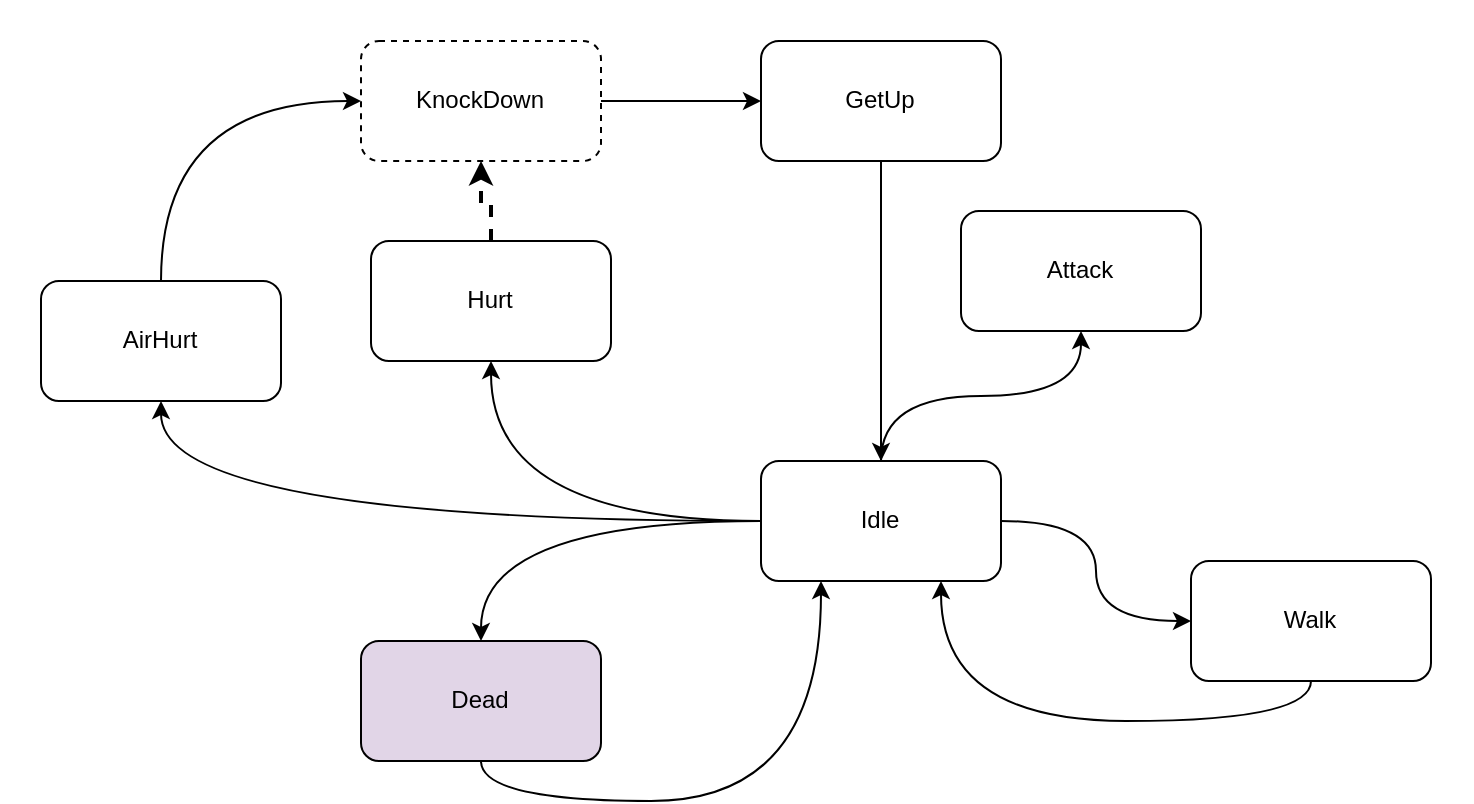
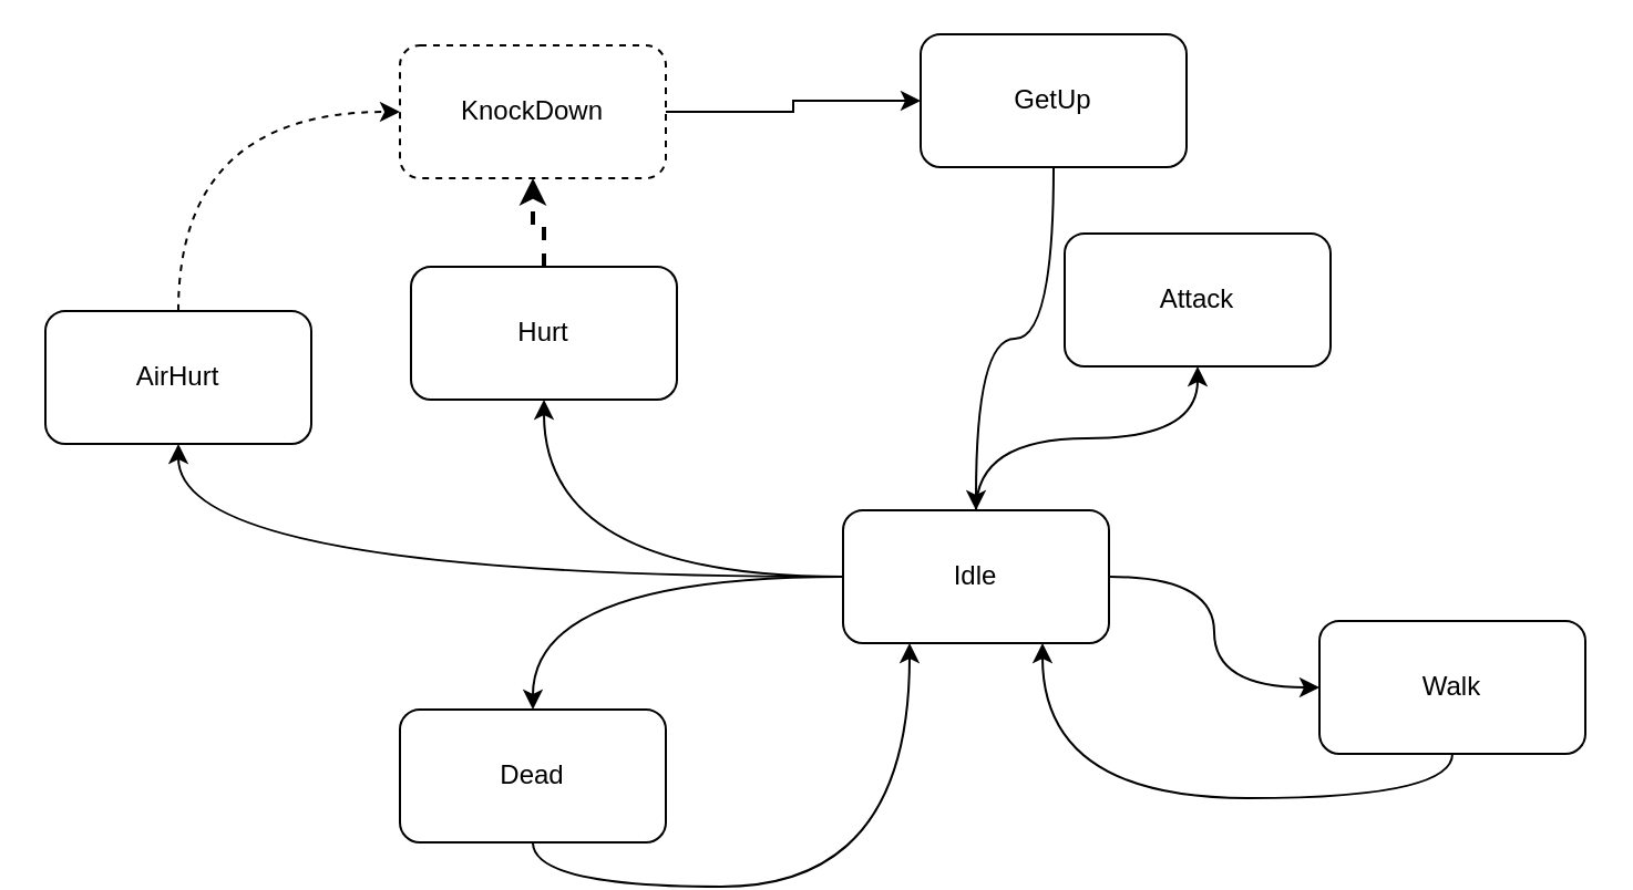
  <mxCell id="0" />
  <mxCell id="1" parent="0" />
  <mxCell id="2" style="edgeStyle=orthogonalEdgeStyle;orthogonalLoop=1;jettySize=auto;html=1;entryX=0.5;entryY=1;entryDx=0;entryDy=0;curved=1;" edge="1" parent="1" source="5" target="8"><mxGeometry relative="1" as="geometry" /></mxCell>
  <mxCell id="3" style="edgeStyle=orthogonalEdgeStyle;orthogonalLoop=1;jettySize=auto;html=1;curved=1;" edge="1" parent="1" source="5" target="7"><mxGeometry relative="1" as="geometry" /></mxCell>
  <mxCell id="4" style="edgeStyle=orthogonalEdgeStyle;curved=1;jumpStyle=none;orthogonalLoop=1;jettySize=auto;html=1;entryX=0.5;entryY=1;entryDx=0;entryDy=0;strokeWidth=1;" edge="1" parent="1" source="5" target="20"><mxGeometry relative="1" as="geometry" /></mxCell>
  <mxCell id="5" value="Idle" style="rounded=1;whiteSpace=wrap;html=1;" parent="1" vertex="1"><mxGeometry x="380" y="230" width="120" height="60" as="geometry" /></mxCell>
  <mxCell id="6" style="edgeStyle=orthogonalEdgeStyle;curved=1;orthogonalLoop=1;jettySize=auto;html=1;entryX=0.75;entryY=1;entryDx=0;entryDy=0;exitX=0.5;exitY=1;exitDx=0;exitDy=0;" edge="1" parent="1" source="7" target="5"><mxGeometry relative="1" as="geometry" /></mxCell>
  <mxCell id="7" value="Walk" style="rounded=1;whiteSpace=wrap;html=1;" parent="1" vertex="1"><mxGeometry x="595" y="280" width="120" height="60" as="geometry" /></mxCell>
  <mxCell id="8" value="Attack" style="rounded=1;whiteSpace=wrap;html=1;" parent="1" vertex="1"><mxGeometry x="480" y="105" width="120" height="60" as="geometry" /></mxCell>
  <mxCell id="9" style="edgeStyle=orthogonalEdgeStyle;orthogonalLoop=1;jettySize=auto;html=1;entryX=0.5;entryY=1;entryDx=0;entryDy=0;rounded=0;jumpStyle=none;dashed=1;strokeWidth=2;" parent="1" source="10" target="14" edge="1"><mxGeometry relative="1" as="geometry" /></mxCell>
  <mxCell id="10" value="Hurt" style="rounded=1;whiteSpace=wrap;html=1;" parent="1" vertex="1"><mxGeometry x="185" y="120" width="120" height="60" as="geometry" /></mxCell>
  <mxCell id="11" style="edgeStyle=orthogonalEdgeStyle;curved=1;orthogonalLoop=1;jettySize=auto;html=1;exitX=0.5;exitY=1;exitDx=0;exitDy=0;entryX=0.25;entryY=1;entryDx=0;entryDy=0;" edge="1" parent="1" source="12" target="5"><mxGeometry relative="1" as="geometry" /></mxCell>
- <mxCell id="12" value="Dead" style="rounded=1;whiteSpace=wrap;html=1;fillColor=#e1d5e7;" parent="1" vertex="1"><mxGeometry x="180" y="320" width="120" height="60" as="geometry" /></mxCell>
+ <mxCell id="12" value="Dead" style="rounded=1;whiteSpace=wrap;html=1;" parent="1" vertex="1"><mxGeometry x="180" y="320" width="120" height="60" as="geometry" /></mxCell>
  <mxCell id="13" style="edgeStyle=orthogonalEdgeStyle;rounded=0;orthogonalLoop=1;jettySize=auto;html=1;entryX=0;entryY=0.5;entryDx=0;entryDy=0;" parent="1" source="14" target="16" edge="1"><mxGeometry relative="1" as="geometry" /></mxCell>
  <mxCell id="14" value="KnockDown" style="rounded=1;whiteSpace=wrap;html=1;dashed=1;" parent="1" vertex="1"><mxGeometry x="180" y="20" width="120" height="60" as="geometry" /></mxCell>
  <mxCell id="15" style="edgeStyle=orthogonalEdgeStyle;curved=1;jumpStyle=none;orthogonalLoop=1;jettySize=auto;html=1;entryX=0.5;entryY=0;entryDx=0;entryDy=0;strokeWidth=1;" edge="1" parent="1" source="16" target="5"><mxGeometry relative="1" as="geometry" /></mxCell>
- <mxCell id="16" value="GetUp" style="rounded=1;whiteSpace=wrap;html=1;" parent="1" vertex="1"><mxGeometry x="380" y="20" width="120" height="60" as="geometry" /></mxCell>
+ <mxCell id="16" value="GetUp" style="rounded=1;whiteSpace=wrap;html=1;" parent="1" vertex="1"><mxGeometry x="415" y="15" width="120" height="60" as="geometry" /></mxCell>
  <mxCell id="17" value="" style="edgeStyle=elbowEdgeStyle;elbow=vertical;endArrow=classic;html=1;exitX=0;exitY=0.5;exitDx=0;exitDy=0;entryX=0.5;entryY=1;entryDx=0;entryDy=0;curved=1;" edge="1" parent="1" source="5" target="10"><mxGeometry width="50" height="50" relative="1" as="geometry"><mxPoint x="240" y="300" as="sourcePoint" /><mxPoint x="290" y="250" as="targetPoint" /><Array as="points"><mxPoint x="310" y="260" /></Array></mxGeometry></mxCell>
  <mxCell id="18" value="" style="edgeStyle=elbowEdgeStyle;elbow=vertical;endArrow=classic;html=1;entryX=0.5;entryY=0;entryDx=0;entryDy=0;curved=1;" edge="1" parent="1" target="12"><mxGeometry width="50" height="50" relative="1" as="geometry"><mxPoint x="380" y="260" as="sourcePoint" /><mxPoint x="250" y="210" as="targetPoint" /><Array as="points"><mxPoint x="310" y="260" /><mxPoint x="320" y="270" /></Array></mxGeometry></mxCell>
- <mxCell id="19" style="edgeStyle=orthogonalEdgeStyle;curved=1;jumpStyle=none;orthogonalLoop=1;jettySize=auto;html=1;entryX=0;entryY=0.5;entryDx=0;entryDy=0;strokeWidth=1;exitX=0.5;exitY=0;exitDx=0;exitDy=0;" edge="1" parent="1" source="20" target="14"><mxGeometry relative="1" as="geometry" /></mxCell>
+ <mxCell id="19" style="edgeStyle=orthogonalEdgeStyle;curved=1;jumpStyle=none;orthogonalLoop=1;jettySize=auto;html=1;entryX=0;entryY=0.5;entryDx=0;entryDy=0;strokeWidth=1;exitX=0.5;exitY=0;exitDx=0;exitDy=0;dashed=1;" edge="1" parent="1" source="20" target="14"><mxGeometry relative="1" as="geometry" /></mxCell>
  <mxCell id="20" value="AirHurt" style="rounded=1;whiteSpace=wrap;html=1;" vertex="1" parent="1"><mxGeometry x="20" y="140" width="120" height="60" as="geometry" /></mxCell>
